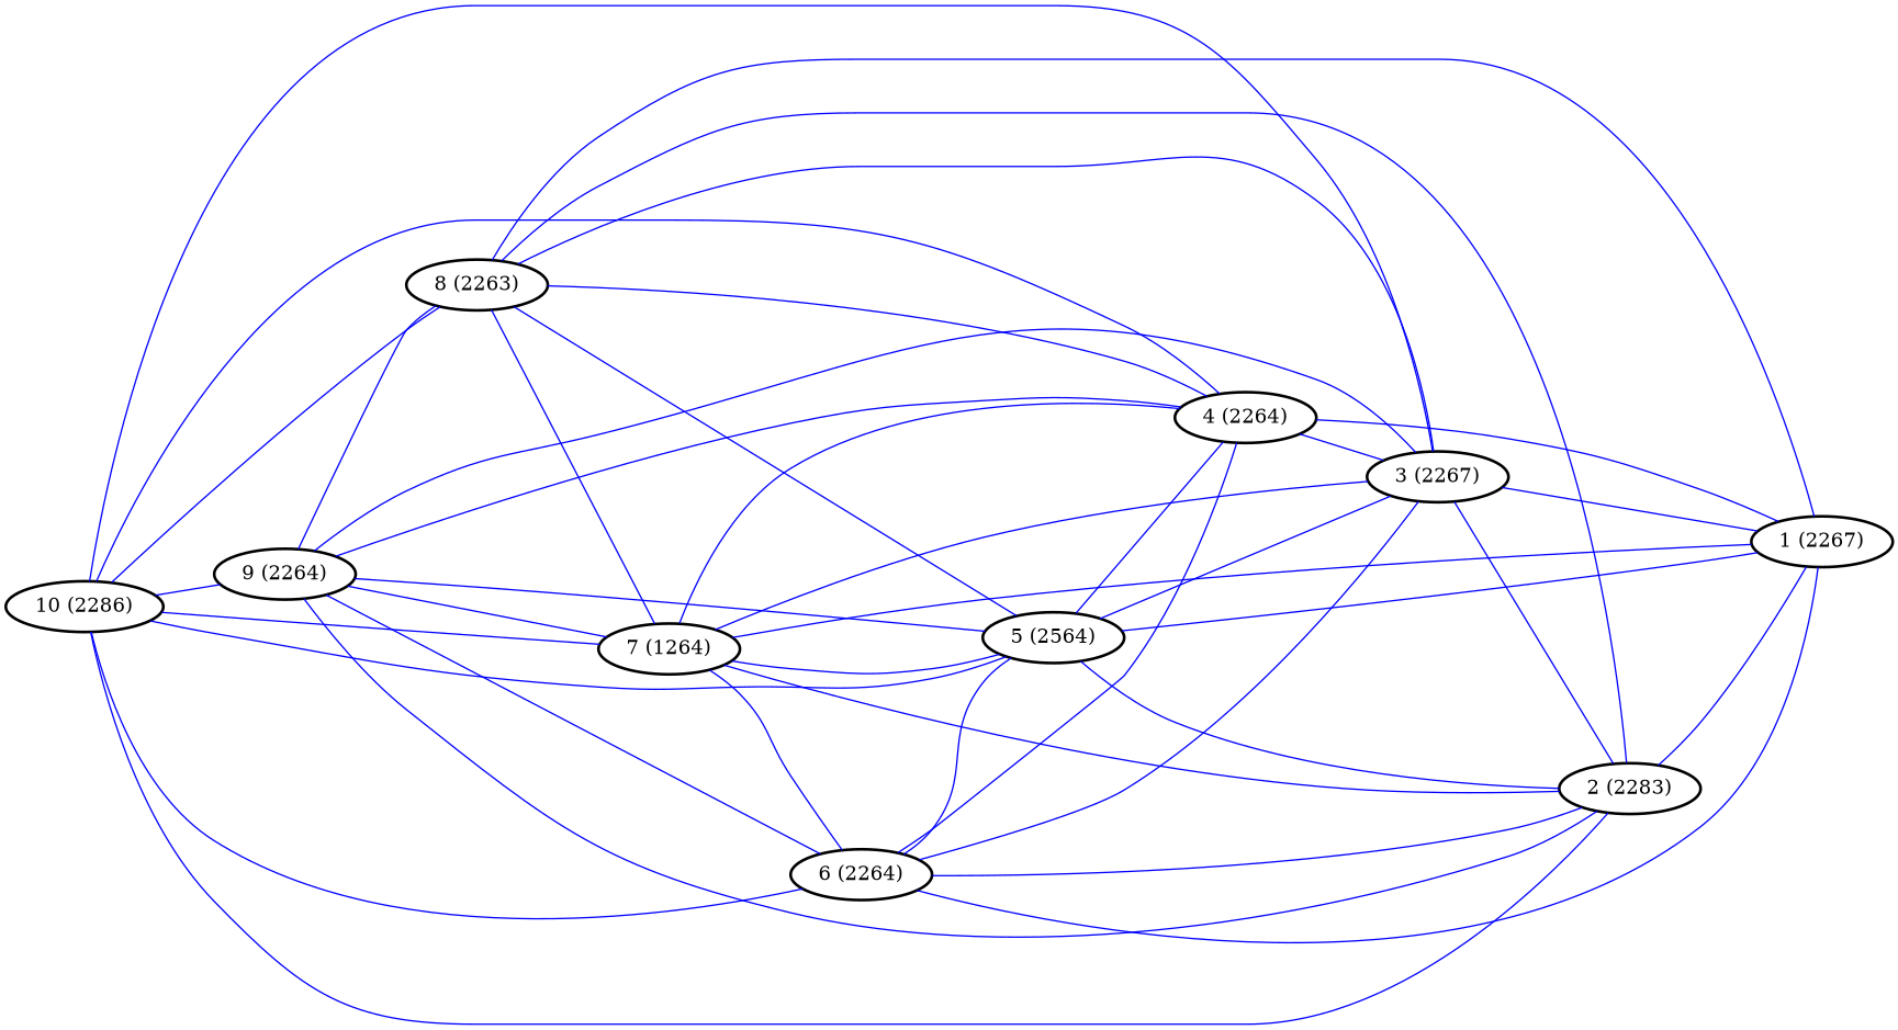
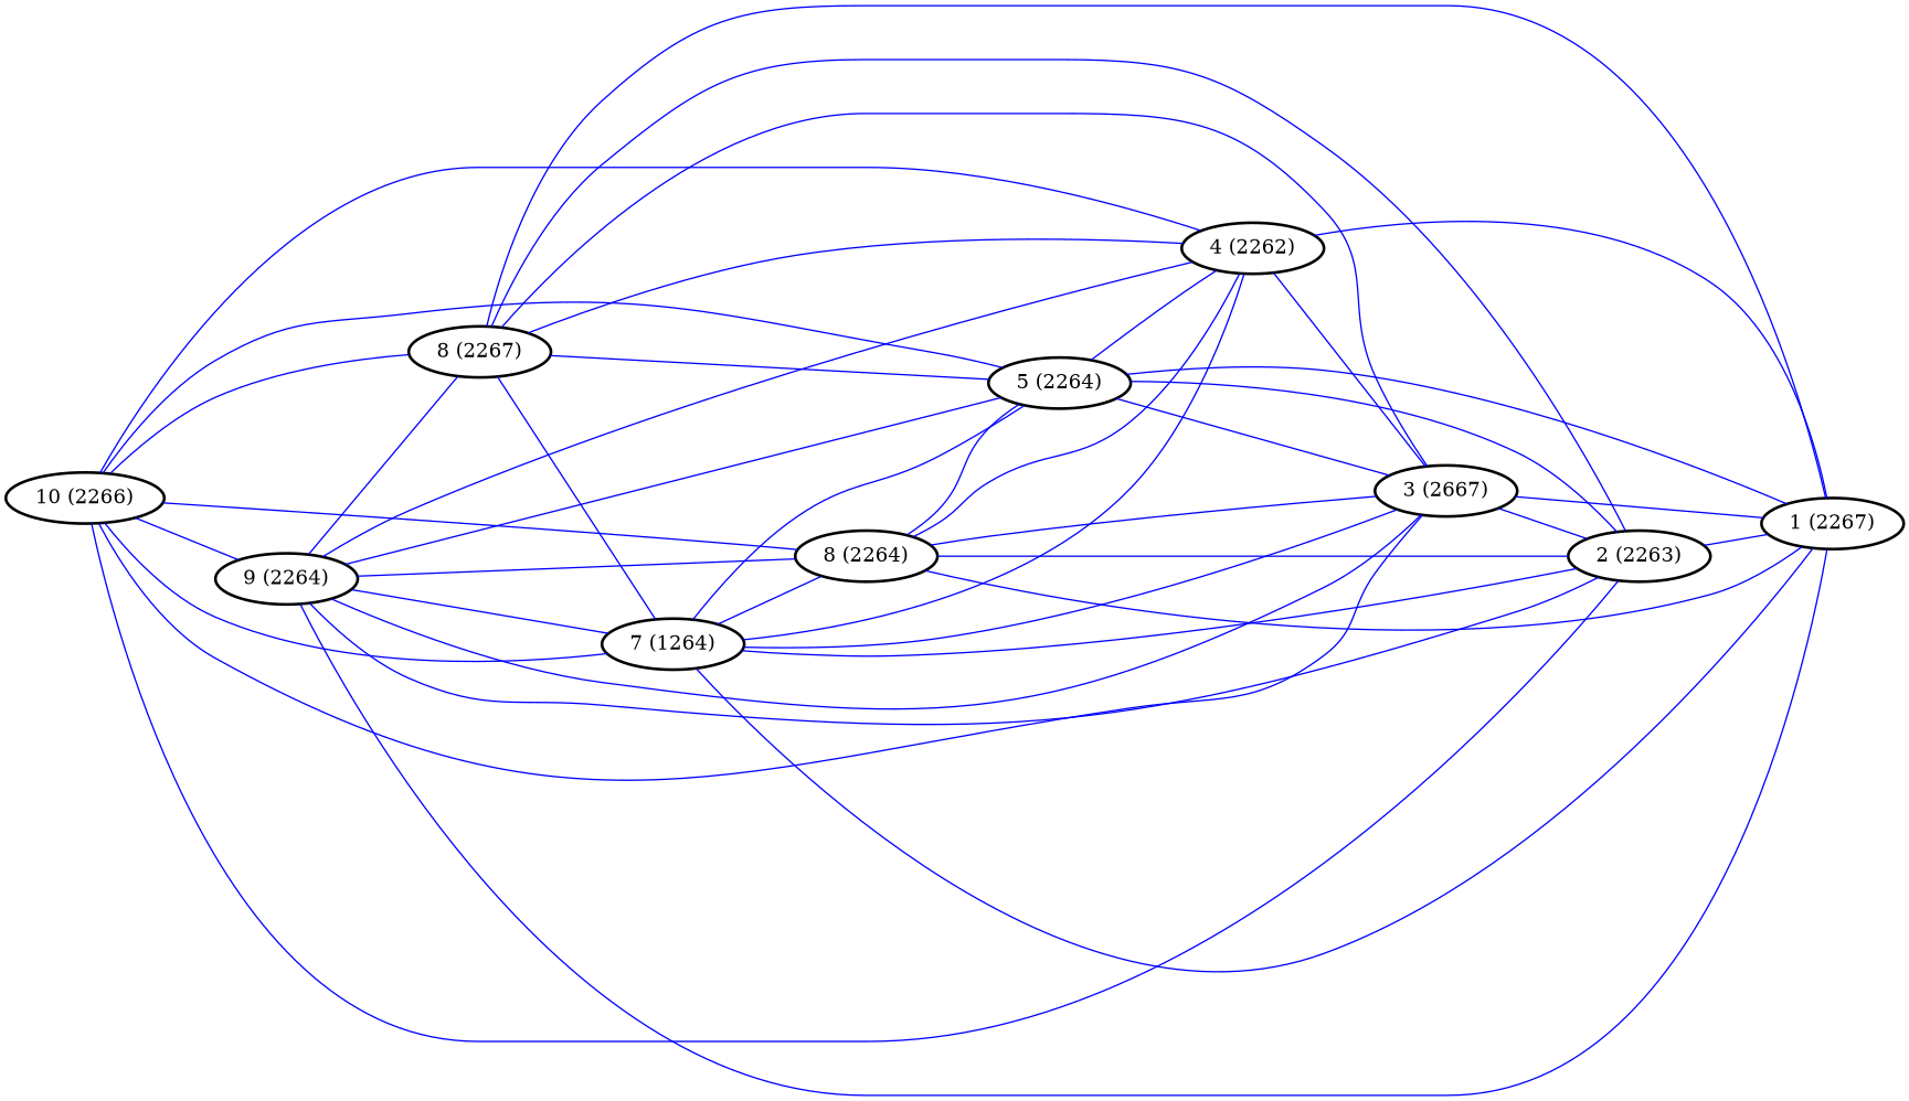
  graph {
    rankdir=LR
    node [style=bold]
    edge [color=blue]
    n1 [label="1 (2267)"]
-   n2 [label="2 (2283)"]
-   n3 [label="3 (2267)"]
-   n4 [label="4 (2264)"]
-   n5 [label="5 (2564)"]
-   n6 [label="6 (2264)"]
+   n2 [label="2 (2263)"]
+   n3 [label="3 (2667)"]
+   n4 [label="4 (2262)"]
+   n5 [label="5 (2264)"]
+   n6 [label="8 (2264)"]
    n7 [label="7 (1264)"]
-   n8 [label="8 (2263)"]
+   n8 [label="8 (2267)"]
    n9 [label="9 (2264)"]
-   n10 [label="10 (2286)"]
+   n10 [label="10 (2266)"]
    n2 -- n1
    n3 -- n1
    n3 -- n2
    n4 -- n1
    n4 -- n3
    n5 -- n1
    n5 -- n2
    n5 -- n3
    n5 -- n4
    n6 -- n1
    n6 -- n2
    n6 -- n3
    n6 -- n4
    n6 -- n5
    n7 -- n1
    n7 -- n2
    n7 -- n3
    n7 -- n4
    n7 -- n5
    n7 -- n6
    n8 -- n1
    n8 -- n2
    n8 -- n3
    n8 -- n4
    n8 -- n5
    n8 -- n7
+   n9 -- n1
    n9 -- n2
    n9 -- n3
    n9 -- n4
    n9 -- n5
    n9 -- n6
    n9 -- n7
    n9 -- n8
    n10 -- n2
    n10 -- n3
    n10 -- n4
    n10 -- n5
    n10 -- n6
    n10 -- n7
    n10 -- n8
    n10 -- n9
  }
